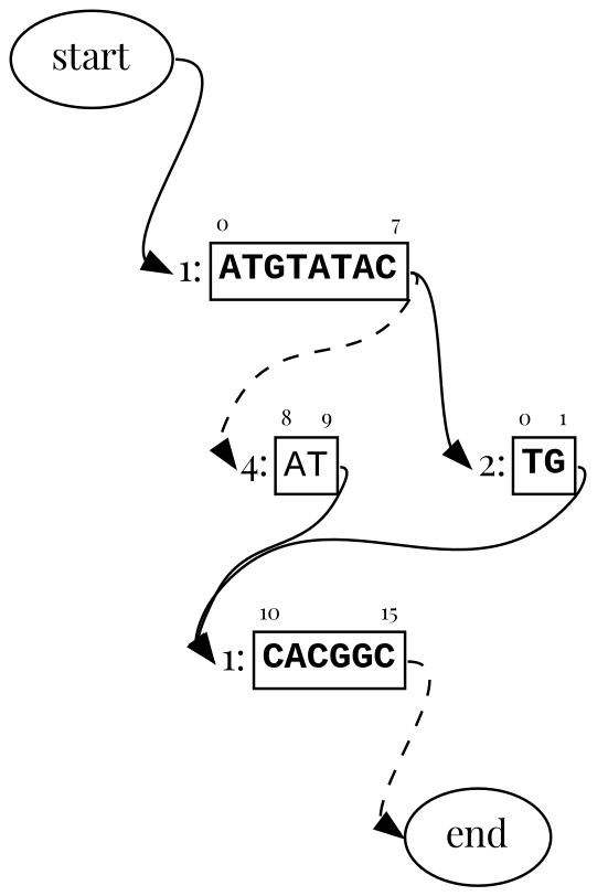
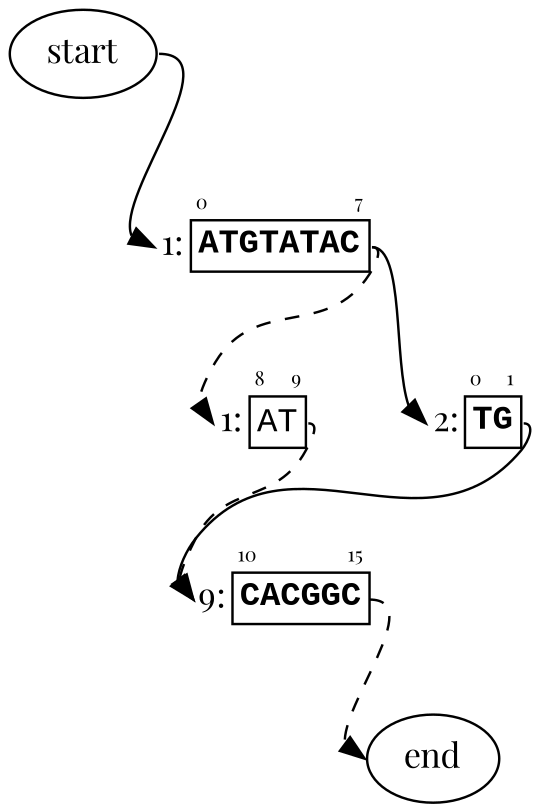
  strict digraph {
    fontname="Playfair Display"
    rankdir=TB
    splines=true
    node [fontname="Playfair Display" margin=0 shape=none]
    edge [fontname="Playfair Display" headport="caption:w" tailport="seq:e"]
    n1 [label=<<TABLE BORDER='0' CELLBORDER='1' CELLSPACING='0'><TR><TD BORDER='0'></TD><TD BORDER='0' ALIGN='LEFT'><FONT POINT-SIZE='8'>0</FONT></TD><TD BORDER='0' ALIGN='RIGHT'><FONT POINT-SIZE='8'>7</FONT></TD></TR><TR><TD BORDER='0' PORT='caption' ALIGN='right'>1:</TD><TD PORT='seq' COLSPAN='2'><FONT FACE='Courier New'><B>ATGTATAC</B></FONT></TD></TR></TABLE>>]
-   n2 [label=<<TABLE BORDER='0' CELLBORDER='1' CELLSPACING='0'><TR><TD BORDER='0'></TD><TD BORDER='0' ALIGN='LEFT'><FONT POINT-SIZE='8'>8</FONT></TD><TD BORDER='0' ALIGN='RIGHT'><FONT POINT-SIZE='8'>9</FONT></TD></TR><TR><TD BORDER='0' PORT='caption' ALIGN='right'>4:</TD><TD PORT='seq' COLSPAN='2'><FONT FACE='Courier New'>AT</FONT></TD></TR></TABLE>>]
-   n3 [label=<<TABLE BORDER='0' CELLBORDER='1' CELLSPACING='0'><TR><TD BORDER='0'></TD><TD BORDER='0' ALIGN='LEFT'><FONT POINT-SIZE='8'>10</FONT></TD><TD BORDER='0' ALIGN='RIGHT'><FONT POINT-SIZE='8'>15</FONT></TD></TR><TR><TD BORDER='0' PORT='caption' ALIGN='right'>1:</TD><TD PORT='seq' COLSPAN='2'><FONT FACE='Courier New'><B>CACGGC</B></FONT></TD></TR></TABLE>>]
+   n2 [label=<<TABLE BORDER='0' CELLBORDER='1' CELLSPACING='0'><TR><TD BORDER='0'></TD><TD BORDER='0' ALIGN='LEFT'><FONT POINT-SIZE='8'>8</FONT></TD><TD BORDER='0' ALIGN='RIGHT'><FONT POINT-SIZE='8'>9</FONT></TD></TR><TR><TD BORDER='0' PORT='caption' ALIGN='right'>1:</TD><TD PORT='seq' COLSPAN='2'><FONT FACE='Courier New'>AT</FONT></TD></TR></TABLE>>]
+   n3 [label=<<TABLE BORDER='0' CELLBORDER='1' CELLSPACING='0'><TR><TD BORDER='0'></TD><TD BORDER='0' ALIGN='LEFT'><FONT POINT-SIZE='8'>10</FONT></TD><TD BORDER='0' ALIGN='RIGHT'><FONT POINT-SIZE='8'>15</FONT></TD></TR><TR><TD BORDER='0' PORT='caption' ALIGN='right'>9:</TD><TD PORT='seq' COLSPAN='2'><FONT FACE='Courier New'><B>CACGGC</B></FONT></TD></TR></TABLE>>]
    n4 [label=<<TABLE BORDER='0' CELLBORDER='1' CELLSPACING='0'><TR><TD BORDER='0'></TD><TD BORDER='0' ALIGN='LEFT'><FONT POINT-SIZE='8'>0</FONT></TD><TD BORDER='0' ALIGN='RIGHT'><FONT POINT-SIZE='8'>1</FONT></TD></TR><TR><TD BORDER='0' PORT='caption' ALIGN='right'>2:</TD><TD PORT='seq' COLSPAN='2'><FONT FACE='Courier New'><B>TG</B></FONT></TD></TR></TABLE>>]
    n5 [label=end margin="" shape=""]
    n6 [label=start margin="" shape=""]
    subgraph cluster_1 {
      rank=same
      style=invis
      n1
      n2
      n3
    }
    n1 -> n2 [style=dashed]
    n1 -> n4
-   n2 -> n3 [style=solid]
+   n2 -> n3 [style=dashed]
    n3 -> n5 [headport=w style=dashed]
    n4 -> n3
    n6 -> n1 [tailport=e]
  }
